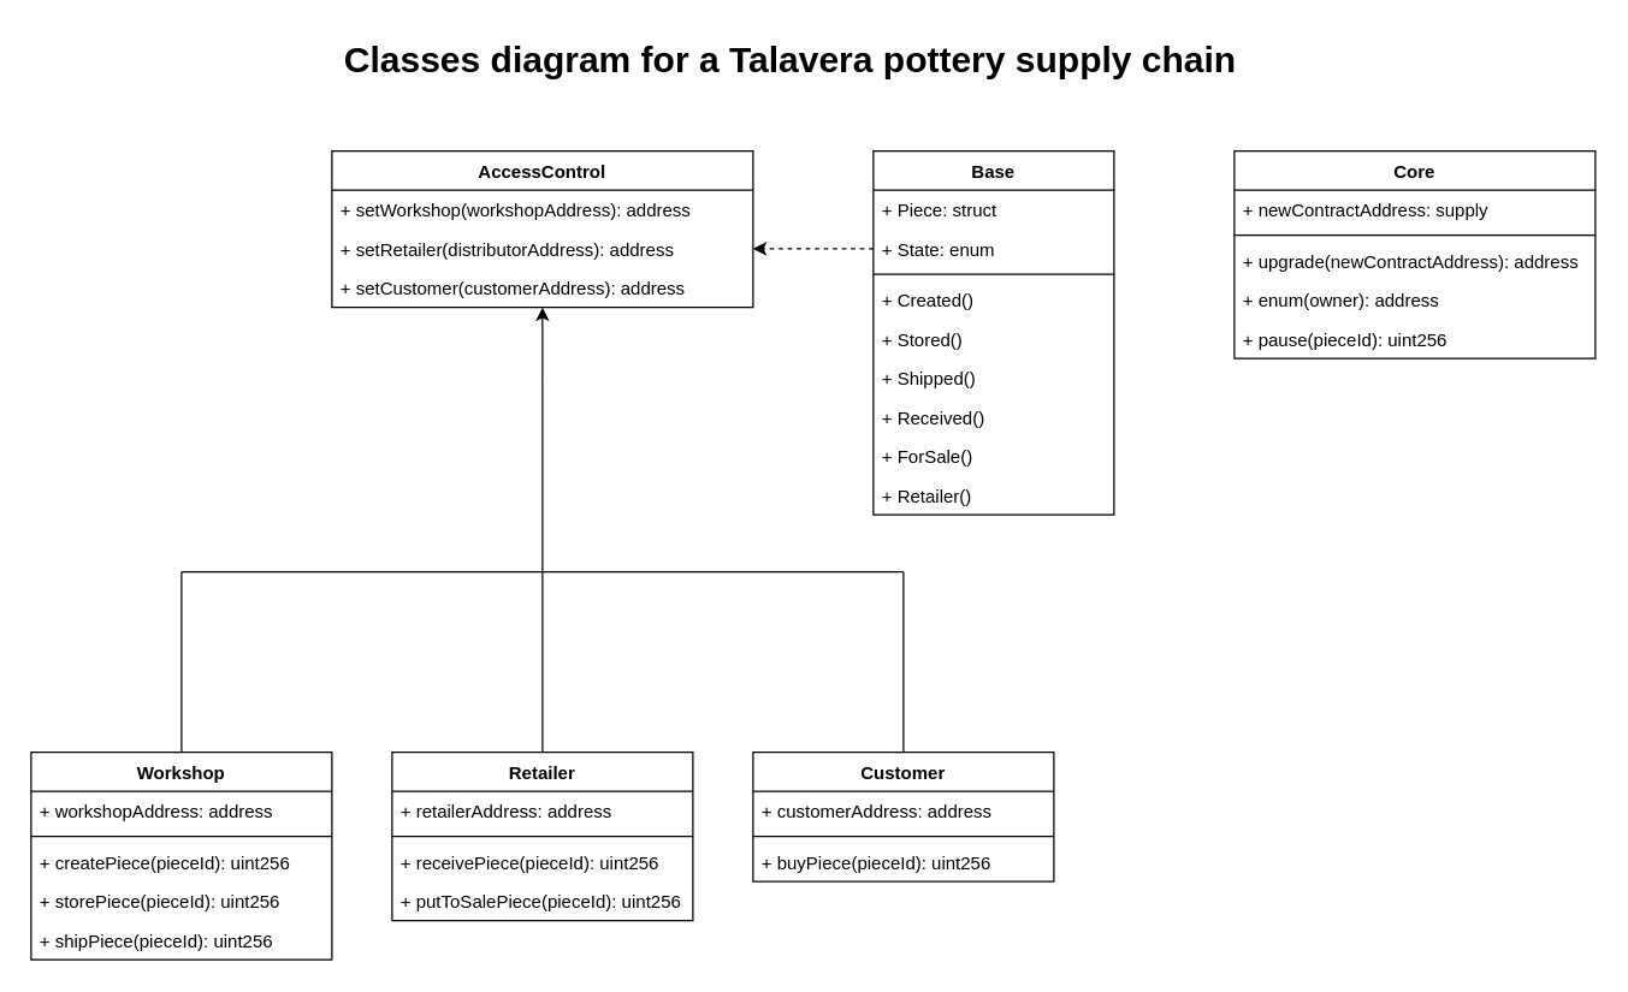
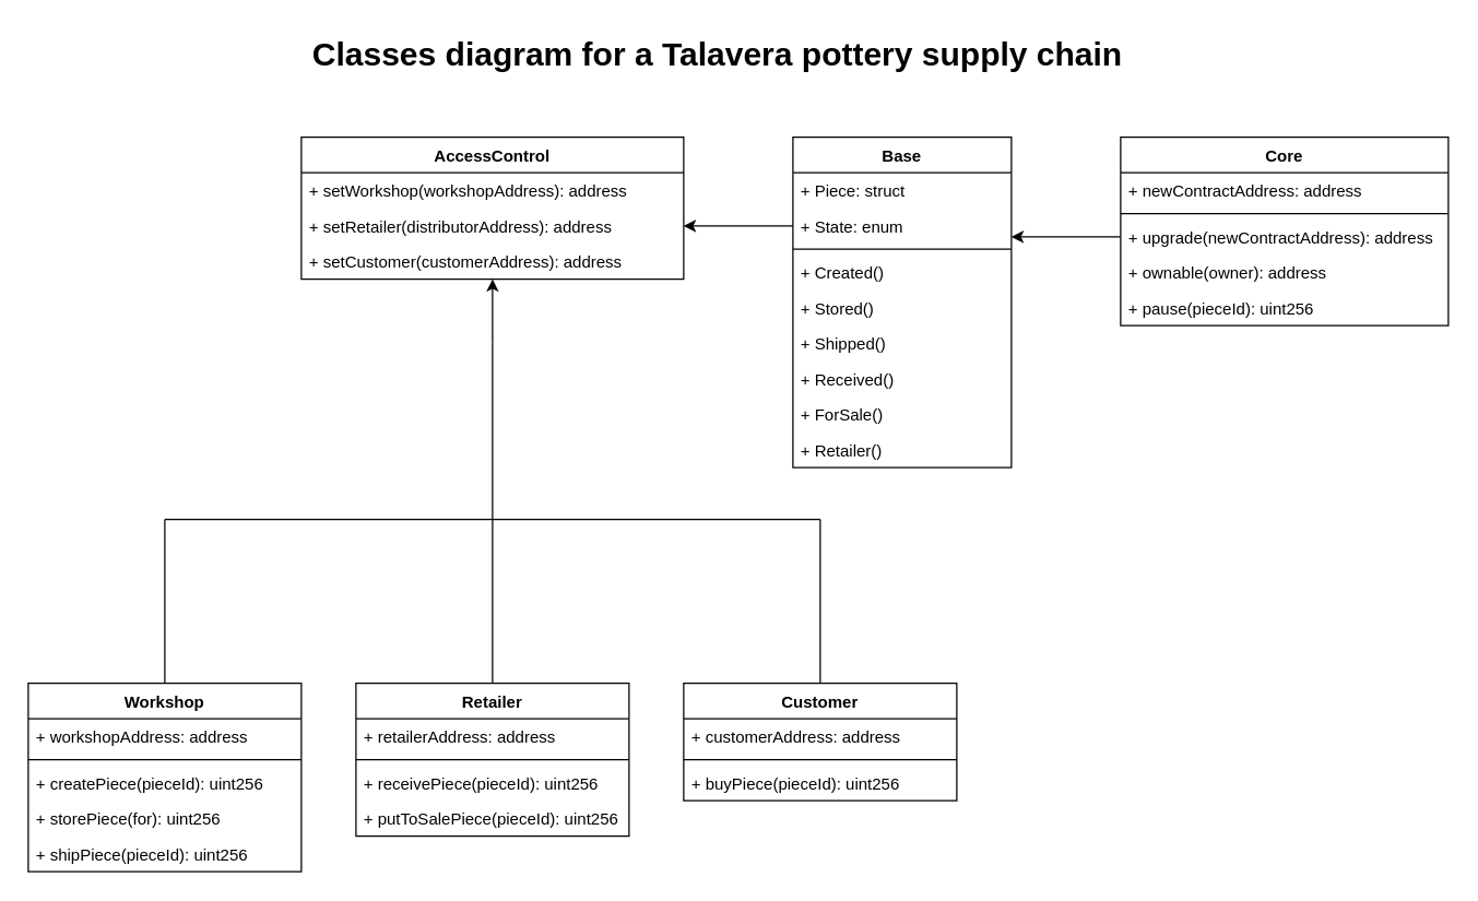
  <mxCell id="0" />
  <mxCell id="1" parent="0" />
  <mxCell id="2" value="&lt;h1 align=&quot;center&quot;&gt;Classes diagram for a Talavera pottery supply chain&lt;br&gt;&lt;/h1&gt;" style="text;html=1;strokeColor=none;fillColor=none;spacing=5;spacingTop=-20;whiteSpace=wrap;overflow=hidden;rounded=0;align=center;" vertex="1" parent="1"><mxGeometry x="20" y="20" width="1010" height="50" as="geometry" /></mxCell>
  <mxCell id="3" value="AccessControl" style="swimlane;fontStyle=1;childLayout=stackLayout;horizontal=1;startSize=26;fillColor=none;horizontalStack=0;resizeParent=1;resizeParentMax=0;resizeLast=0;collapsible=1;marginBottom=0;" vertex="1" parent="1"><mxGeometry x="220" y="100" width="280" height="104" as="geometry" /></mxCell>
  <mxCell id="4" value="+ setWorkshop(workshopAddress): address" style="text;strokeColor=none;fillColor=none;align=left;verticalAlign=top;spacingLeft=4;spacingRight=4;overflow=hidden;rotatable=0;points=[[0,0.5],[1,0.5]];portConstraint=eastwest;" vertex="1" parent="3"><mxGeometry y="26" width="280" height="26" as="geometry" /></mxCell>
  <mxCell id="5" value="+ setRetailer(distributorAddress): address" style="text;strokeColor=none;fillColor=none;align=left;verticalAlign=top;spacingLeft=4;spacingRight=4;overflow=hidden;rotatable=0;points=[[0,0.5],[1,0.5]];portConstraint=eastwest;" vertex="1" parent="3"><mxGeometry y="52" width="280" height="26" as="geometry" /></mxCell>
  <mxCell id="6" value="+ setCustomer(customerAddress): address" style="text;strokeColor=none;fillColor=none;align=left;verticalAlign=top;spacingLeft=4;spacingRight=4;overflow=hidden;rotatable=0;points=[[0,0.5],[1,0.5]];portConstraint=eastwest;" vertex="1" parent="3"><mxGeometry y="78" width="280" height="26" as="geometry" /></mxCell>
  <mxCell id="7" value="Workshop" style="swimlane;fontStyle=1;align=center;verticalAlign=top;childLayout=stackLayout;horizontal=1;startSize=26;horizontalStack=0;resizeParent=1;resizeParentMax=0;resizeLast=0;collapsible=1;marginBottom=0;" vertex="1" parent="1"><mxGeometry x="20" y="500" width="200" height="138" as="geometry" /></mxCell>
  <mxCell id="8" value="+ workshopAddress: address" style="text;strokeColor=none;fillColor=none;align=left;verticalAlign=top;spacingLeft=4;spacingRight=4;overflow=hidden;rotatable=0;points=[[0,0.5],[1,0.5]];portConstraint=eastwest;" vertex="1" parent="7"><mxGeometry y="26" width="200" height="26" as="geometry" /></mxCell>
  <mxCell id="9" value="" style="line;strokeWidth=1;fillColor=none;align=left;verticalAlign=middle;spacingTop=-1;spacingLeft=3;spacingRight=3;rotatable=0;labelPosition=right;points=[];portConstraint=eastwest;" vertex="1" parent="7"><mxGeometry y="52" width="200" height="8" as="geometry" /></mxCell>
  <mxCell id="10" value="+ createPiece(pieceId): uint256" style="text;strokeColor=none;fillColor=none;align=left;verticalAlign=top;spacingLeft=4;spacingRight=4;overflow=hidden;rotatable=0;points=[[0,0.5],[1,0.5]];portConstraint=eastwest;" vertex="1" parent="7"><mxGeometry y="60" width="200" height="26" as="geometry" /></mxCell>
- <mxCell id="11" value="+ storePiece(pieceId): uint256" style="text;strokeColor=none;fillColor=none;align=left;verticalAlign=top;spacingLeft=4;spacingRight=4;overflow=hidden;rotatable=0;points=[[0,0.5],[1,0.5]];portConstraint=eastwest;" vertex="1" parent="7"><mxGeometry y="86" width="200" height="26" as="geometry" /></mxCell>
+ <mxCell id="11" value="+ storePiece(for): uint256" style="text;strokeColor=none;fillColor=none;align=left;verticalAlign=top;spacingLeft=4;spacingRight=4;overflow=hidden;rotatable=0;points=[[0,0.5],[1,0.5]];portConstraint=eastwest;" vertex="1" parent="7"><mxGeometry y="86" width="200" height="26" as="geometry" /></mxCell>
  <mxCell id="12" value="+ shipPiece(pieceId): uint256" style="text;strokeColor=none;fillColor=none;align=left;verticalAlign=top;spacingLeft=4;spacingRight=4;overflow=hidden;rotatable=0;points=[[0,0.5],[1,0.5]];portConstraint=eastwest;" vertex="1" parent="7"><mxGeometry y="112" width="200" height="26" as="geometry" /></mxCell>
  <mxCell id="13" value="Retailer" style="swimlane;fontStyle=1;align=center;verticalAlign=top;childLayout=stackLayout;horizontal=1;startSize=26;horizontalStack=0;resizeParent=1;resizeParentMax=0;resizeLast=0;collapsible=1;marginBottom=0;" vertex="1" parent="1"><mxGeometry x="260" y="500" width="200" height="112" as="geometry" /></mxCell>
  <mxCell id="14" value="+ retailerAddress: address" style="text;strokeColor=none;fillColor=none;align=left;verticalAlign=top;spacingLeft=4;spacingRight=4;overflow=hidden;rotatable=0;points=[[0,0.5],[1,0.5]];portConstraint=eastwest;" vertex="1" parent="13"><mxGeometry y="26" width="200" height="26" as="geometry" /></mxCell>
  <mxCell id="15" value="" style="line;strokeWidth=1;fillColor=none;align=left;verticalAlign=middle;spacingTop=-1;spacingLeft=3;spacingRight=3;rotatable=0;labelPosition=right;points=[];portConstraint=eastwest;" vertex="1" parent="13"><mxGeometry y="52" width="200" height="8" as="geometry" /></mxCell>
  <mxCell id="16" value="+ receivePiece(pieceId): uint256" style="text;strokeColor=none;fillColor=none;align=left;verticalAlign=top;spacingLeft=4;spacingRight=4;overflow=hidden;rotatable=0;points=[[0,0.5],[1,0.5]];portConstraint=eastwest;" vertex="1" parent="13"><mxGeometry y="60" width="200" height="26" as="geometry" /></mxCell>
  <mxCell id="17" value="+ putToSalePiece(pieceId): uint256" style="text;strokeColor=none;fillColor=none;align=left;verticalAlign=top;spacingLeft=4;spacingRight=4;overflow=hidden;rotatable=0;points=[[0,0.5],[1,0.5]];portConstraint=eastwest;" vertex="1" parent="13"><mxGeometry y="86" width="200" height="26" as="geometry" /></mxCell>
  <mxCell id="18" value="Customer" style="swimlane;fontStyle=1;align=center;verticalAlign=top;childLayout=stackLayout;horizontal=1;startSize=26;horizontalStack=0;resizeParent=1;resizeParentMax=0;resizeLast=0;collapsible=1;marginBottom=0;" vertex="1" parent="1"><mxGeometry x="500" y="500" width="200" height="86" as="geometry" /></mxCell>
  <mxCell id="19" value="+ customerAddress: address" style="text;strokeColor=none;fillColor=none;align=left;verticalAlign=top;spacingLeft=4;spacingRight=4;overflow=hidden;rotatable=0;points=[[0,0.5],[1,0.5]];portConstraint=eastwest;" vertex="1" parent="18"><mxGeometry y="26" width="200" height="26" as="geometry" /></mxCell>
  <mxCell id="20" value="" style="line;strokeWidth=1;fillColor=none;align=left;verticalAlign=middle;spacingTop=-1;spacingLeft=3;spacingRight=3;rotatable=0;labelPosition=right;points=[];portConstraint=eastwest;" vertex="1" parent="18"><mxGeometry y="52" width="200" height="8" as="geometry" /></mxCell>
  <mxCell id="21" value="+ buyPiece(pieceId): uint256" style="text;strokeColor=none;fillColor=none;align=left;verticalAlign=top;spacingLeft=4;spacingRight=4;overflow=hidden;rotatable=0;points=[[0,0.5],[1,0.5]];portConstraint=eastwest;" vertex="1" parent="18"><mxGeometry y="60" width="200" height="26" as="geometry" /></mxCell>
  <mxCell id="22" value="" style="endArrow=none;html=1;rounded=0;" edge="1" parent="1"><mxGeometry width="50" height="50" relative="1" as="geometry"><mxPoint x="120" y="380" as="sourcePoint" /><mxPoint x="600" y="380" as="targetPoint" /></mxGeometry></mxCell>
  <mxCell id="23" value="" style="endArrow=none;html=1;rounded=0;exitX=0.5;exitY=0;exitDx=0;exitDy=0;" edge="1" parent="1" source="7"><mxGeometry width="50" height="50" relative="1" as="geometry"><mxPoint x="320" y="320" as="sourcePoint" /><mxPoint x="120" y="380" as="targetPoint" /></mxGeometry></mxCell>
  <mxCell id="24" value="" style="endArrow=none;html=1;rounded=0;exitX=0.5;exitY=0;exitDx=0;exitDy=0;" edge="1" parent="1" source="13"><mxGeometry width="50" height="50" relative="1" as="geometry"><mxPoint x="320" y="320" as="sourcePoint" /><mxPoint x="360" y="250" as="targetPoint" /></mxGeometry></mxCell>
  <mxCell id="25" value="" style="endArrow=none;html=1;rounded=0;exitX=0.5;exitY=0;exitDx=0;exitDy=0;" edge="1" parent="1" source="18"><mxGeometry width="50" height="50" relative="1" as="geometry"><mxPoint x="320" y="320" as="sourcePoint" /><mxPoint x="600" y="380" as="targetPoint" /></mxGeometry></mxCell>
  <mxCell id="26" value="" style="endArrow=classic;html=1;rounded=0;entryX=0.5;entryY=1;entryDx=0;entryDy=0;" edge="1" parent="1" target="3"><mxGeometry width="50" height="50" relative="1" as="geometry"><mxPoint x="360" y="250" as="sourcePoint" /><mxPoint x="370" y="270" as="targetPoint" /></mxGeometry></mxCell>
  <mxCell id="27" value="Base" style="swimlane;fontStyle=1;align=center;verticalAlign=top;childLayout=stackLayout;horizontal=1;startSize=26;horizontalStack=0;resizeParent=1;resizeParentMax=0;resizeLast=0;collapsible=1;marginBottom=0;" vertex="1" parent="1"><mxGeometry x="580" y="100" width="160" height="242" as="geometry" /></mxCell>
  <mxCell id="28" value="+ Piece: struct" style="text;strokeColor=none;fillColor=none;align=left;verticalAlign=top;spacingLeft=4;spacingRight=4;overflow=hidden;rotatable=0;points=[[0,0.5],[1,0.5]];portConstraint=eastwest;" vertex="1" parent="27"><mxGeometry y="26" width="160" height="26" as="geometry" /></mxCell>
  <mxCell id="29" value="+ State: enum" style="text;strokeColor=none;fillColor=none;align=left;verticalAlign=top;spacingLeft=4;spacingRight=4;overflow=hidden;rotatable=0;points=[[0,0.5],[1,0.5]];portConstraint=eastwest;" vertex="1" parent="27"><mxGeometry y="52" width="160" height="26" as="geometry" /></mxCell>
  <mxCell id="30" value="" style="line;strokeWidth=1;fillColor=none;align=left;verticalAlign=middle;spacingTop=-1;spacingLeft=3;spacingRight=3;rotatable=0;labelPosition=right;points=[];portConstraint=eastwest;" vertex="1" parent="27"><mxGeometry y="78" width="160" height="8" as="geometry" /></mxCell>
  <mxCell id="31" value="+ Created()" style="text;strokeColor=none;fillColor=none;align=left;verticalAlign=top;spacingLeft=4;spacingRight=4;overflow=hidden;rotatable=0;points=[[0,0.5],[1,0.5]];portConstraint=eastwest;" vertex="1" parent="27"><mxGeometry y="86" width="160" height="26" as="geometry" /></mxCell>
  <mxCell id="32" value="+ Stored()" style="text;strokeColor=none;fillColor=none;align=left;verticalAlign=top;spacingLeft=4;spacingRight=4;overflow=hidden;rotatable=0;points=[[0,0.5],[1,0.5]];portConstraint=eastwest;" vertex="1" parent="27"><mxGeometry y="112" width="160" height="26" as="geometry" /></mxCell>
  <mxCell id="33" value="+ Shipped()" style="text;strokeColor=none;fillColor=none;align=left;verticalAlign=top;spacingLeft=4;spacingRight=4;overflow=hidden;rotatable=0;points=[[0,0.5],[1,0.5]];portConstraint=eastwest;" vertex="1" parent="27"><mxGeometry y="138" width="160" height="26" as="geometry" /></mxCell>
  <mxCell id="34" value="+ Received()" style="text;strokeColor=none;fillColor=none;align=left;verticalAlign=top;spacingLeft=4;spacingRight=4;overflow=hidden;rotatable=0;points=[[0,0.5],[1,0.5]];portConstraint=eastwest;" vertex="1" parent="27"><mxGeometry y="164" width="160" height="26" as="geometry" /></mxCell>
  <mxCell id="35" value="+ ForSale()" style="text;strokeColor=none;fillColor=none;align=left;verticalAlign=top;spacingLeft=4;spacingRight=4;overflow=hidden;rotatable=0;points=[[0,0.5],[1,0.5]];portConstraint=eastwest;" vertex="1" parent="27"><mxGeometry y="190" width="160" height="26" as="geometry" /></mxCell>
  <mxCell id="36" value="+ Retailer()" style="text;strokeColor=none;fillColor=none;align=left;verticalAlign=top;spacingLeft=4;spacingRight=4;overflow=hidden;rotatable=0;points=[[0,0.5],[1,0.5]];portConstraint=eastwest;" vertex="1" parent="27"><mxGeometry y="216" width="160" height="26" as="geometry" /></mxCell>
- <mxCell id="37" style="edgeStyle=orthogonalEdgeStyle;rounded=0;orthogonalLoop=1;jettySize=auto;html=1;exitX=0;exitY=0.5;exitDx=0;exitDy=0;entryX=1;entryY=0.5;entryDx=0;entryDy=0;dashed=1;" edge="1" parent="1" source="29" target="5"><mxGeometry relative="1" as="geometry" /></mxCell>
+ <mxCell id="37" style="edgeStyle=orthogonalEdgeStyle;rounded=0;orthogonalLoop=1;jettySize=auto;html=1;exitX=0;exitY=0.5;exitDx=0;exitDy=0;entryX=1;entryY=0.5;entryDx=0;entryDy=0;" edge="1" parent="1" source="29" target="5"><mxGeometry relative="1" as="geometry" /></mxCell>
  <mxCell id="38" value="Core" style="swimlane;fontStyle=1;align=center;verticalAlign=top;childLayout=stackLayout;horizontal=1;startSize=26;horizontalStack=0;resizeParent=1;resizeParentMax=0;resizeLast=0;collapsible=1;marginBottom=0;" vertex="1" parent="1"><mxGeometry x="820" y="100" width="240" height="138" as="geometry" /></mxCell>
- <mxCell id="39" value="+ newContractAddress: supply" style="text;strokeColor=none;fillColor=none;align=left;verticalAlign=top;spacingLeft=4;spacingRight=4;overflow=hidden;rotatable=0;points=[[0,0.5],[1,0.5]];portConstraint=eastwest;" vertex="1" parent="38"><mxGeometry y="26" width="240" height="26" as="geometry" /></mxCell>
+ <mxCell id="39" value="+ newContractAddress: address" style="text;strokeColor=none;fillColor=none;align=left;verticalAlign=top;spacingLeft=4;spacingRight=4;overflow=hidden;rotatable=0;points=[[0,0.5],[1,0.5]];portConstraint=eastwest;" vertex="1" parent="38"><mxGeometry y="26" width="240" height="26" as="geometry" /></mxCell>
  <mxCell id="40" value="" style="line;strokeWidth=1;fillColor=none;align=left;verticalAlign=middle;spacingTop=-1;spacingLeft=3;spacingRight=3;rotatable=0;labelPosition=right;points=[];portConstraint=eastwest;" vertex="1" parent="38"><mxGeometry y="52" width="240" height="8" as="geometry" /></mxCell>
  <mxCell id="41" value="+ upgrade(newContractAddress): address" style="text;strokeColor=none;fillColor=none;align=left;verticalAlign=top;spacingLeft=4;spacingRight=4;overflow=hidden;rotatable=0;points=[[0,0.5],[1,0.5]];portConstraint=eastwest;" vertex="1" parent="38"><mxGeometry y="60" width="240" height="26" as="geometry" /></mxCell>
- <mxCell id="42" value="+ enum(owner): address" style="text;strokeColor=none;fillColor=none;align=left;verticalAlign=top;spacingLeft=4;spacingRight=4;overflow=hidden;rotatable=0;points=[[0,0.5],[1,0.5]];portConstraint=eastwest;" vertex="1" parent="38"><mxGeometry y="86" width="240" height="26" as="geometry" /></mxCell>
+ <mxCell id="42" value="+ ownable(owner): address" style="text;strokeColor=none;fillColor=none;align=left;verticalAlign=top;spacingLeft=4;spacingRight=4;overflow=hidden;rotatable=0;points=[[0,0.5],[1,0.5]];portConstraint=eastwest;" vertex="1" parent="38"><mxGeometry y="86" width="240" height="26" as="geometry" /></mxCell>
  <mxCell id="43" value="+ pause(pieceId): uint256" style="text;strokeColor=none;fillColor=none;align=left;verticalAlign=top;spacingLeft=4;spacingRight=4;overflow=hidden;rotatable=0;points=[[0,0.5],[1,0.5]];portConstraint=eastwest;" vertex="1" parent="38"><mxGeometry y="112" width="240" height="26" as="geometry" /></mxCell>
+ <mxCell id="44" style="edgeStyle=orthogonalEdgeStyle;rounded=0;orthogonalLoop=1;jettySize=auto;html=1;exitX=0;exitY=0.5;exitDx=0;exitDy=0;entryX=1;entryY=0.808;entryDx=0;entryDy=0;entryPerimeter=0;" edge="1" parent="1" source="41" target="29"><mxGeometry relative="1" as="geometry" /></mxCell>
